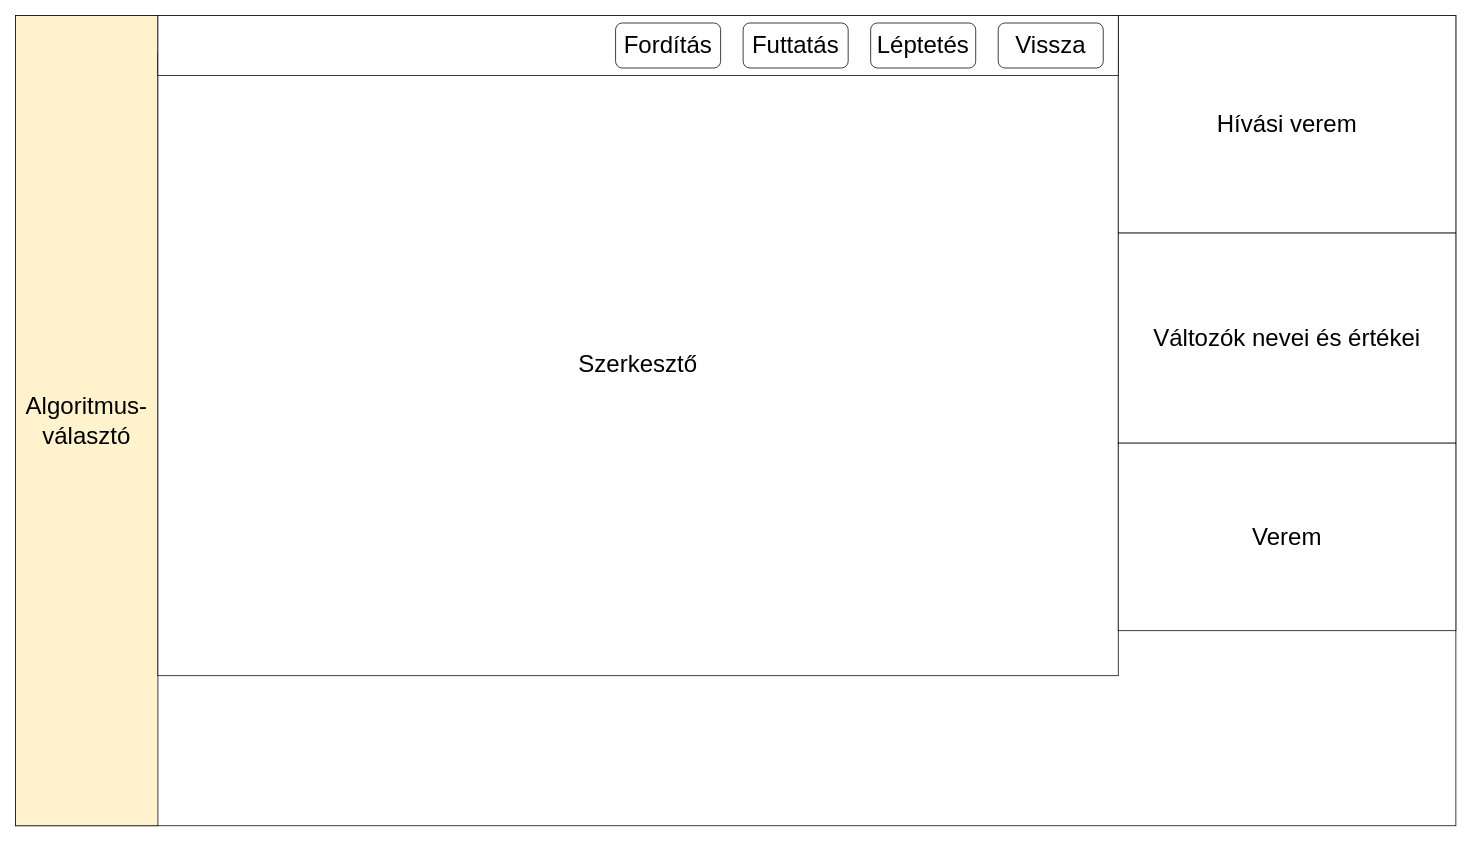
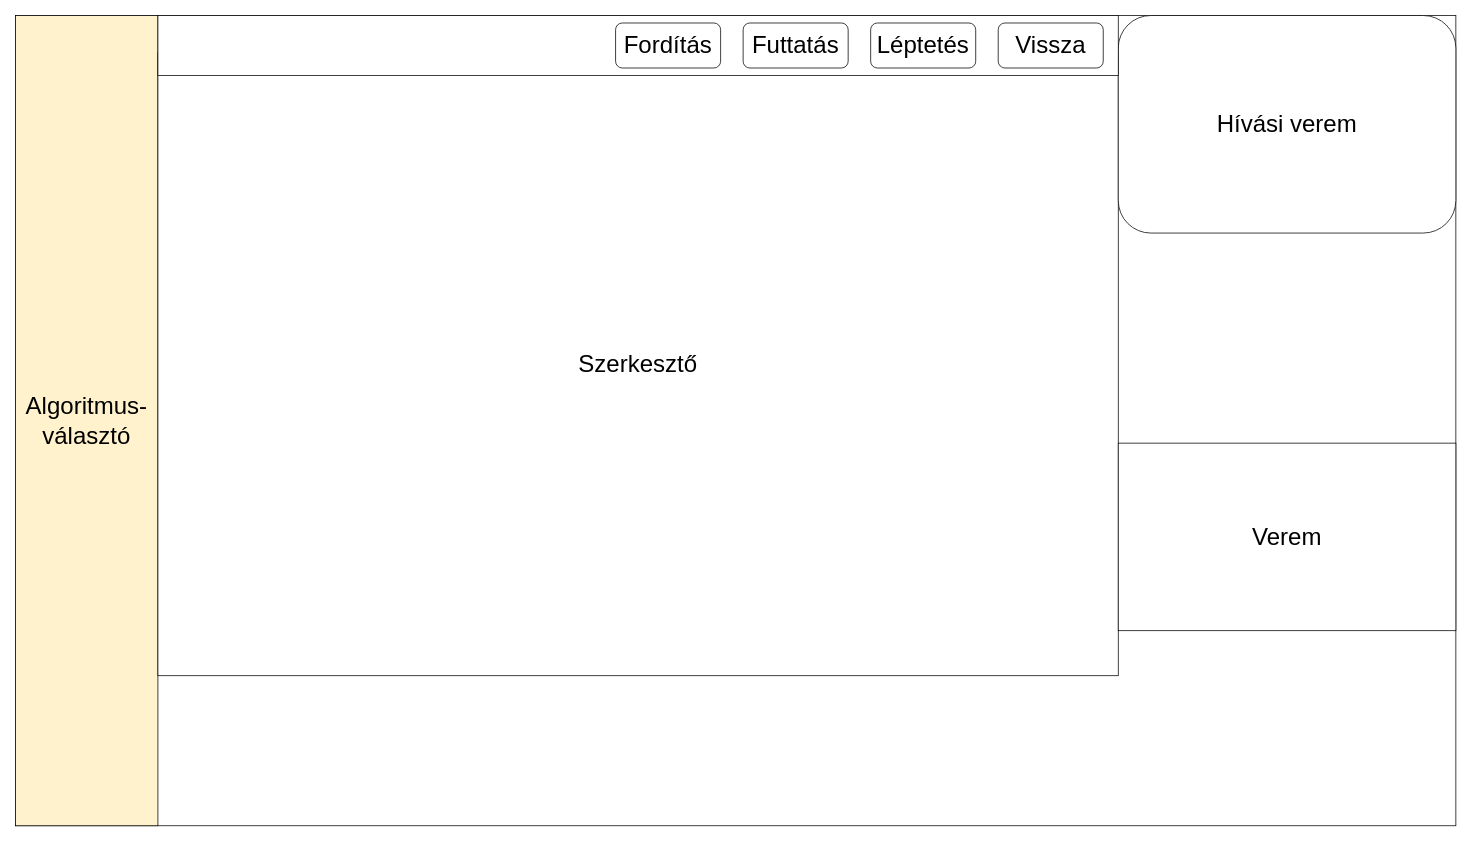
  <mxCell id="0" />
  <mxCell id="1" parent="0" />
  <mxCell id="2" value="" style="rounded=0;whiteSpace=wrap;html=1;" vertex="1" parent="1"><mxGeometry x="20" y="20" width="1920" height="1080" as="geometry" /></mxCell>
  <mxCell id="3" value="&lt;font style=&quot;font-size: 32px;&quot;&gt;Algoritmus-választó&lt;/font&gt;" style="rounded=0;whiteSpace=wrap;html=1;fillColor=#fff2cc;" vertex="1" parent="1"><mxGeometry x="20" y="20" width="190" height="1080" as="geometry" /></mxCell>
  <mxCell id="4" value="&lt;font style=&quot;font-size: 32px;&quot;&gt;Szerkesztő&lt;/font&gt;" style="rounded=0;whiteSpace=wrap;html=1;" vertex="1" parent="1"><mxGeometry x="210" y="70" width="1280" height="830" as="geometry" /></mxCell>
- <mxCell id="5" value="&lt;font style=&quot;font-size: 32px;&quot;&gt;Hívási verem&lt;/font&gt;" style="rounded=0;whiteSpace=wrap;html=1;" vertex="1" parent="1"><mxGeometry x="1490" y="20" width="450" height="290" as="geometry" /></mxCell>
- <mxCell id="6" value="&lt;font style=&quot;font-size: 32px;&quot;&gt;Változók nevei és értékei&lt;/font&gt;" style="rounded=0;whiteSpace=wrap;html=1;" vertex="1" parent="1"><mxGeometry x="1490" y="310" width="450" height="280" as="geometry" /></mxCell>
+ <mxCell id="5" value="&lt;font style=&quot;font-size: 32px;&quot;&gt;Hívási verem&lt;/font&gt;" style="whiteSpace=wrap;html=1;rounded=1;" vertex="1" parent="1"><mxGeometry x="1490" y="20" width="450" height="290" as="geometry" /></mxCell>
  <mxCell id="7" value="&lt;font style=&quot;font-size: 32px;&quot;&gt;Verem&lt;/font&gt;" style="rounded=0;whiteSpace=wrap;html=1;" vertex="1" parent="1"><mxGeometry x="1490" y="590" width="450" height="250" as="geometry" /></mxCell>
  <mxCell id="8" value="" style="rounded=0;whiteSpace=wrap;html=1;" vertex="1" parent="1"><mxGeometry x="210" y="20" width="1280" height="80" as="geometry" /></mxCell>
  <mxCell id="9" value="&lt;font style=&quot;font-size: 32px;&quot;&gt;Fordítás&lt;/font&gt;" style="rounded=1;whiteSpace=wrap;html=1;" vertex="1" parent="1"><mxGeometry x="820" y="30" width="140" height="60" as="geometry" /></mxCell>
  <mxCell id="10" value="&lt;font style=&quot;font-size: 32px;&quot;&gt;Futtatás&lt;/font&gt;" style="rounded=1;whiteSpace=wrap;html=1;" vertex="1" parent="1"><mxGeometry x="990" y="30" width="140" height="60" as="geometry" /></mxCell>
  <mxCell id="11" value="&lt;font style=&quot;font-size: 32px;&quot;&gt;Léptetés&lt;/font&gt;" style="rounded=1;whiteSpace=wrap;html=1;" vertex="1" parent="1"><mxGeometry x="1160" y="30" width="140" height="60" as="geometry" /></mxCell>
  <mxCell id="12" value="&lt;font style=&quot;font-size: 32px;&quot;&gt;Vissza&lt;/font&gt;" style="rounded=1;whiteSpace=wrap;html=1;" vertex="1" parent="1"><mxGeometry x="1330" y="30" width="140" height="60" as="geometry" /></mxCell>
